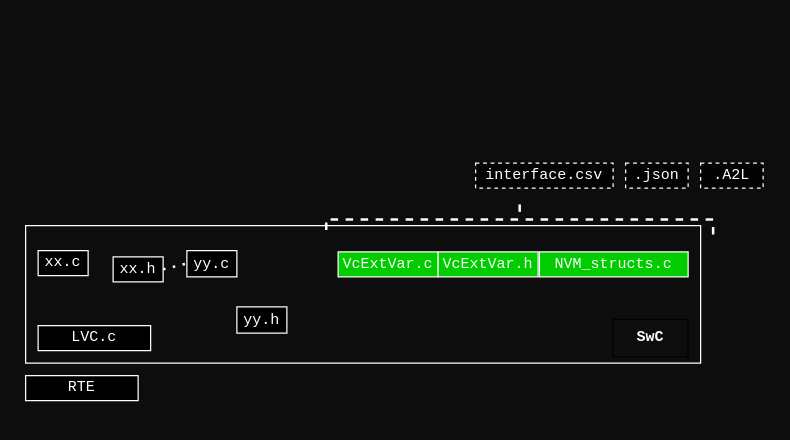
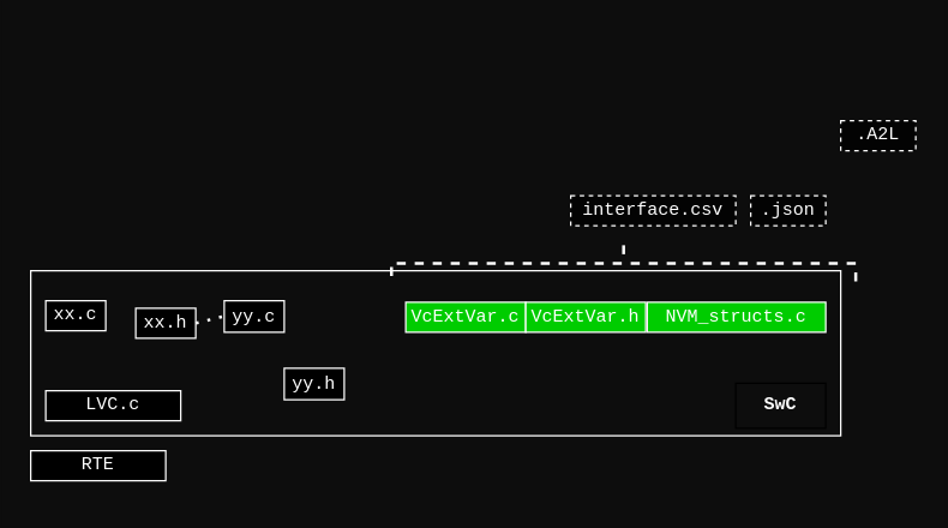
  <mxCell id="0" />
  <mxCell id="1" parent="0" />
  <mxCell id="2" value="xx.c" style="rounded=0;whiteSpace=wrap;html=1;fontFamily=Courier New;strokeColor=#FCFCFC;fontColor=#FFFFFF;fillColor=#000000;" vertex="1" parent="1"><mxGeometry x="30" y="200" width="40" height="20" as="geometry" /></mxCell>
  <mxCell id="3" value="xx.h" style="rounded=0;whiteSpace=wrap;html=1;fontFamily=Courier New;strokeColor=#FCFCFC;fontColor=#FFFFFF;fillColor=#000000;" vertex="1" parent="1"><mxGeometry x="90" y="205" width="40" height="20" as="geometry" /></mxCell>
  <mxCell id="4" value="yy.c" style="rounded=0;whiteSpace=wrap;html=1;fontFamily=Courier New;strokeColor=#FCFCFC;fontColor=#FFFFFF;fillColor=#000000;" vertex="1" parent="1"><mxGeometry x="149" y="200" width="40" height="21" as="geometry" /></mxCell>
  <mxCell id="5" value="yy.h" style="rounded=0;whiteSpace=wrap;html=1;fontFamily=Courier New;strokeColor=#FCFCFC;fontColor=#FFFFFF;fillColor=#000000;" vertex="1" parent="1"><mxGeometry x="189" y="245" width="40" height="21" as="geometry" /></mxCell>
  <mxCell id="6" value="" style="endArrow=none;dashed=1;html=1;dashPattern=1 3;strokeWidth=2;rounded=0;fontFamily=Courier New;exitX=1;exitY=0.5;exitDx=0;exitDy=0;strokeColor=#FCFCFC;fontColor=#FFFFFF;" edge="1" parent="1" source="3"><mxGeometry width="50" height="50" relative="1" as="geometry"><mxPoint x="310" y="270" as="sourcePoint" /><mxPoint x="150" y="210" as="targetPoint" /></mxGeometry></mxCell>
  <mxCell id="7" value="VcExtVar.c" style="rounded=0;whiteSpace=wrap;html=1;fontFamily=Courier New;fillColor=#00CC00;strokeColor=#FCFCFC;fontColor=#FFFFFF;" vertex="1" parent="1"><mxGeometry x="270" y="201" width="80" height="20" as="geometry" /></mxCell>
  <mxCell id="8" value="" style="rounded=0;whiteSpace=wrap;html=1;fontFamily=Courier New;fillColor=none;strokeColor=#FCFCFC;fontColor=#FFFFFF;" vertex="1" parent="1"><mxGeometry x="20" y="180" width="540" height="110" as="geometry" /></mxCell>
  <mxCell id="9" value="SwC" style="text;html=1;strokeColor=#000000;fillColor=none;align=center;verticalAlign=middle;whiteSpace=wrap;rounded=0;fontFamily=Courier New;fontStyle=1;fontColor=#FFFFFF;" vertex="1" parent="1"><mxGeometry x="490" y="255" width="60" height="30" as="geometry" /></mxCell>
  <mxCell id="10" value="VcExtVar.h" style="rounded=0;whiteSpace=wrap;html=1;fontFamily=Courier New;fillColor=#00CC00;strokeColor=#FCFCFC;fontColor=#FFFFFF;" vertex="1" parent="1"><mxGeometry x="350" y="201" width="80" height="20" as="geometry" /></mxCell>
  <mxCell id="11" value="NVM_structs.c" style="rounded=0;whiteSpace=wrap;html=1;fontFamily=Courier New;fillColor=#00CC00;strokeColor=#FCFCFC;fontColor=#FFFFFF;" vertex="1" parent="1"><mxGeometry x="431" y="201" width="119" height="20" as="geometry" /></mxCell>
  <mxCell id="12" value="RTE" style="rounded=0;whiteSpace=wrap;html=1;fontFamily=Courier New;strokeColor=#FCFCFC;fontColor=#FFFFFF;fillColor=#000000;" vertex="1" parent="1"><mxGeometry x="20" y="300" width="90" height="20" as="geometry" /></mxCell>
  <mxCell id="13" value="interface.csv" style="rounded=0;whiteSpace=wrap;html=1;fontFamily=Courier New;dashed=1;strokeColor=#FCFCFC;fontColor=#FFFFFF;fillColor=#030303;" vertex="1" parent="1"><mxGeometry x="380" y="130" width="110" height="20" as="geometry" /></mxCell>
  <mxCell id="14" value=".json" style="rounded=0;whiteSpace=wrap;html=1;fontFamily=Courier New;dashed=1;strokeColor=#FCFCFC;fontColor=#FFFFFF;fillColor=#030303;" vertex="1" parent="1"><mxGeometry x="500" y="130" width="50" height="20" as="geometry" /></mxCell>
- <mxCell id="15" value=".A2L" style="rounded=0;whiteSpace=wrap;html=1;fontFamily=Courier New;dashed=1;strokeColor=#FCFCFC;fontColor=#FFFFFF;fillColor=#030303;" vertex="1" parent="1"><mxGeometry x="560" y="130" width="50" height="20" as="geometry" /></mxCell>
+ <mxCell id="15" value=".A2L" style="rounded=0;whiteSpace=wrap;html=1;fontFamily=Courier New;dashed=1;strokeColor=#FCFCFC;fontColor=#FFFFFF;fillColor=#030303;" vertex="1" parent="1"><mxGeometry x="560" y="80" width="50" height="20" as="geometry" /></mxCell>
  <mxCell id="16" value="" style="strokeWidth=2;html=1;shape=mxgraph.flowchart.annotation_2;align=left;labelPosition=right;pointerEvents=1;dashed=1;fontFamily=Courier New;fillColor=none;rotation=90;strokeColor=#FCFCFC;fontColor=#FFFFFF;" vertex="1" parent="1"><mxGeometry x="403.25" y="20.25" width="24" height="309.5" as="geometry" /></mxCell>
  <mxCell id="17" value="LVC.c" style="rounded=0;whiteSpace=wrap;html=1;fontFamily=Courier New;strokeColor=#FCFCFC;fontColor=#FFFFFF;fillColor=#000000;" vertex="1" parent="1"><mxGeometry x="30" y="260" width="90" height="20" as="geometry" /></mxCell>
